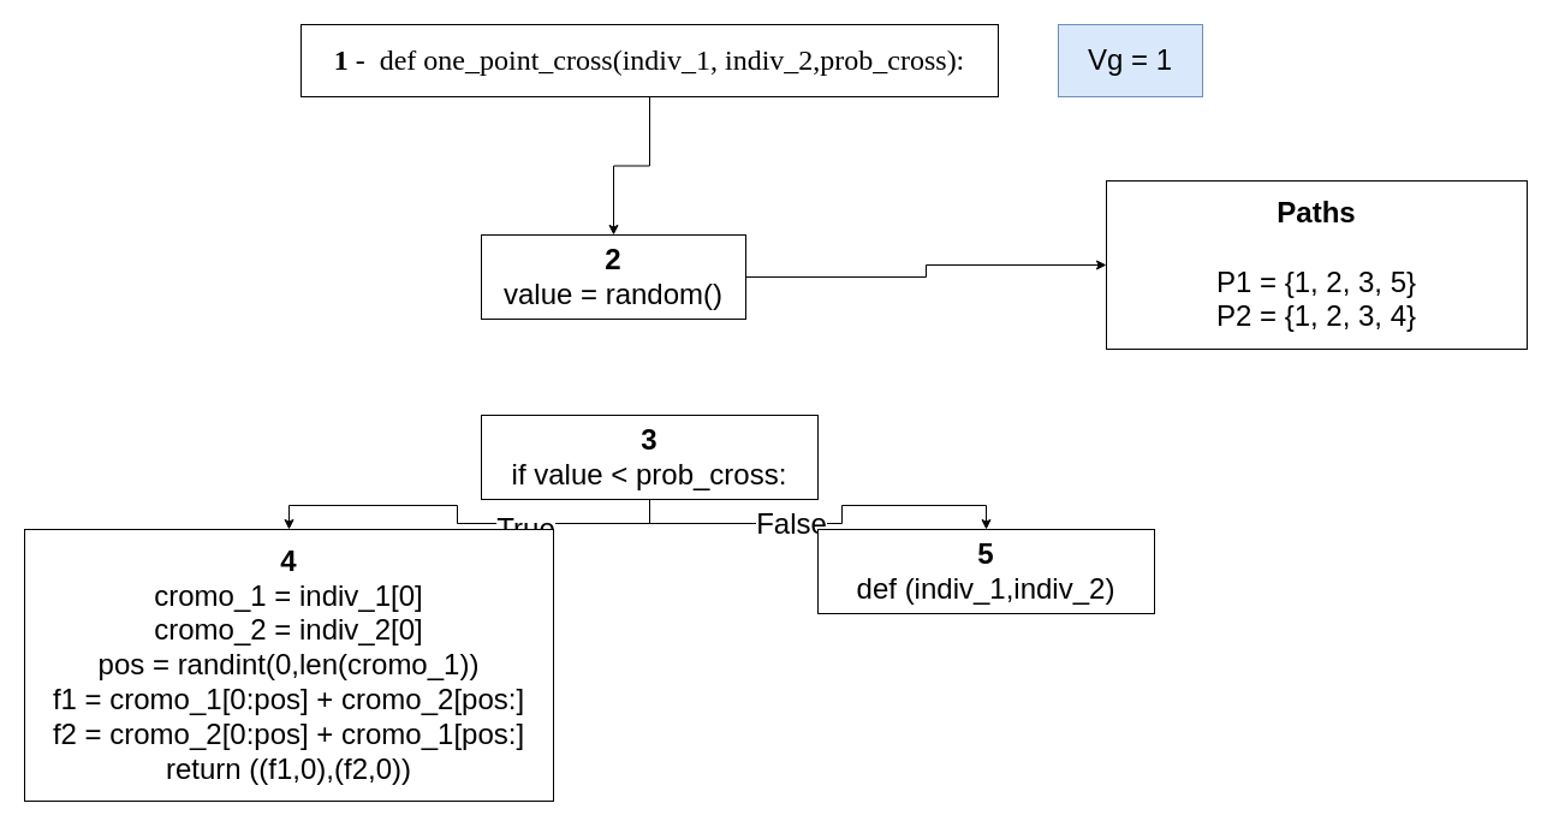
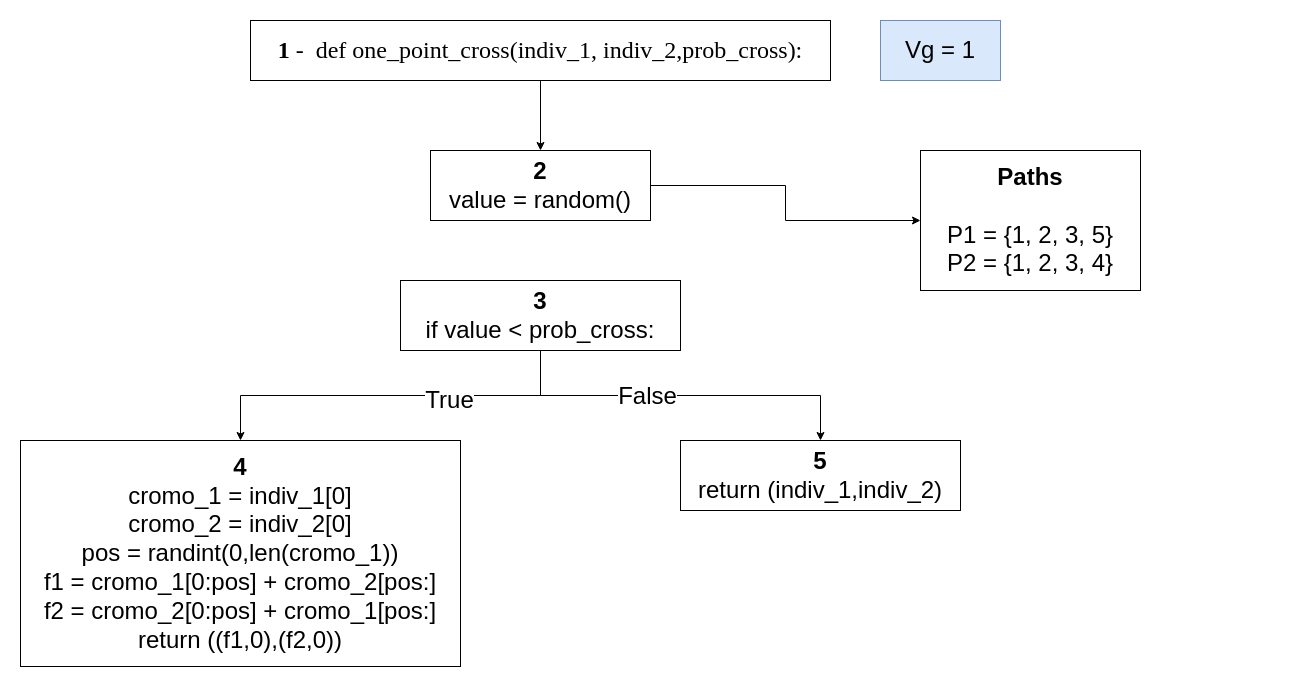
  <mxCell id="0" />
  <mxCell id="1" parent="0" />
  <mxCell id="2" style="edgeStyle=orthogonalEdgeStyle;rounded=0;orthogonalLoop=1;jettySize=auto;html=1;exitX=0.5;exitY=1;exitDx=0;exitDy=0;" parent="1" source="3" target="5" edge="1"><mxGeometry relative="1" as="geometry" /></mxCell>
  <mxCell id="3" value="&lt;p style=&quot;margin-top: 0pt ; margin-bottom: 0pt ; margin-left: 0in ; text-align: left ; direction: ltr ; unicode-bidi: embed ; word-break: normal&quot;&gt;&lt;span style=&quot;font-size: 18pt ; font-family: &amp;#34;calibri&amp;#34; ; font-weight: bold&quot;&gt;1&lt;/span&gt;&lt;span style=&quot;font-size: 18pt ; font-family: &amp;#34;calibri&amp;#34;&quot;&gt; -&amp;nbsp;&amp;nbsp;&lt;/span&gt;&lt;span style=&quot;font-family: &amp;#34;calibri&amp;#34; ; font-size: 24px&quot;&gt;def one_point_cross(indiv_1, indiv_2,prob_cross):&lt;/span&gt;&lt;/p&gt;" style="rounded=0;whiteSpace=wrap;html=1;" parent="1" vertex="1"><mxGeometry x="250" y="20" width="580" height="60" as="geometry" /></mxCell>
  <mxCell id="4" style="edgeStyle=orthogonalEdgeStyle;rounded=0;orthogonalLoop=1;jettySize=auto;html=1;" parent="1" source="5" target="14" edge="1"><mxGeometry relative="1" as="geometry" /></mxCell>
- <mxCell id="5" value="&lt;div style=&quot;font-size: 24px&quot;&gt;&lt;font style=&quot;font-size: 24px&quot;&gt;&lt;b&gt;2&lt;/b&gt;&lt;/font&gt;&lt;/div&gt;&lt;div&gt;&lt;span style=&quot;font-size: 24px&quot;&gt;value = random()&lt;/span&gt;&lt;br&gt;&lt;/div&gt;" style="rounded=0;whiteSpace=wrap;html=1;align=center;" parent="1" vertex="1"><mxGeometry x="400" y="195" width="220" height="70" as="geometry" /></mxCell>
+ <mxCell id="5" value="&lt;div style=&quot;font-size: 24px&quot;&gt;&lt;font style=&quot;font-size: 24px&quot;&gt;&lt;b&gt;2&lt;/b&gt;&lt;/font&gt;&lt;/div&gt;&lt;div&gt;&lt;span style=&quot;font-size: 24px&quot;&gt;value = random()&lt;/span&gt;&lt;br&gt;&lt;/div&gt;" style="rounded=0;whiteSpace=wrap;html=1;align=center;" parent="1" vertex="1"><mxGeometry x="430" y="150" width="220" height="70" as="geometry" /></mxCell>
  <mxCell id="6" style="edgeStyle=orthogonalEdgeStyle;rounded=0;orthogonalLoop=1;jettySize=auto;html=1;" parent="1" source="10" target="11" edge="1"><mxGeometry relative="1" as="geometry" /></mxCell>
  <mxCell id="7" value="True" style="text;html=1;resizable=0;points=[];align=center;verticalAlign=middle;labelBackgroundColor=#ffffff;fontSize=24;" parent="6" vertex="1" connectable="0"><mxGeometry x="-0.299" y="4" relative="1" as="geometry"><mxPoint as="offset" /></mxGeometry></mxCell>
  <mxCell id="8" style="edgeStyle=orthogonalEdgeStyle;rounded=0;orthogonalLoop=1;jettySize=auto;html=1;fontSize=24;" parent="1" source="10" target="12" edge="1"><mxGeometry relative="1" as="geometry" /></mxCell>
  <mxCell id="9" value="False" style="text;html=1;resizable=0;points=[];align=center;verticalAlign=middle;labelBackgroundColor=#ffffff;fontSize=24;" parent="8" vertex="1" connectable="0"><mxGeometry x="-0.184" relative="1" as="geometry"><mxPoint as="offset" /></mxGeometry></mxCell>
- <mxCell id="10" value="&lt;div style=&quot;font-size: 24px&quot;&gt;&lt;b&gt;3&lt;/b&gt;&lt;/div&gt;&lt;div&gt;&lt;span style=&quot;font-size: 24px&quot;&gt;if value &amp;lt; prob_cross:&lt;/span&gt;&lt;br&gt;&lt;/div&gt;" style="rounded=0;whiteSpace=wrap;html=1;align=center;" parent="1" vertex="1"><mxGeometry x="400" y="345" width="280" height="70" as="geometry" /></mxCell>
+ <mxCell id="10" value="&lt;div style=&quot;font-size: 24px&quot;&gt;&lt;b&gt;3&lt;/b&gt;&lt;/div&gt;&lt;div&gt;&lt;span style=&quot;font-size: 24px&quot;&gt;if value &amp;lt; prob_cross:&lt;/span&gt;&lt;br&gt;&lt;/div&gt;" style="rounded=0;whiteSpace=wrap;html=1;align=center;" parent="1" vertex="1"><mxGeometry x="400" y="280" width="280" height="70" as="geometry" /></mxCell>
  <mxCell id="11" value="&lt;div style=&quot;font-size: 24px&quot;&gt;&lt;b&gt;4&lt;/b&gt;&lt;/div&gt;&lt;div style=&quot;font-size: 24px&quot;&gt;&lt;span&gt;cromo_1 = indiv_1[0]&lt;/span&gt;&lt;/div&gt;&lt;div&gt;&lt;div&gt;&lt;span style=&quot;font-size: 24px&quot;&gt;cromo_2 = indiv_2[0]&lt;/span&gt;&lt;/div&gt;&lt;div&gt;&lt;span style=&quot;font-size: 24px&quot;&gt;pos = randint(0,len(cromo_1))&lt;/span&gt;&lt;/div&gt;&lt;div&gt;&lt;span style=&quot;font-size: 24px&quot;&gt;f1 = cromo_1[0:pos] + cromo_2[pos:]&lt;/span&gt;&lt;/div&gt;&lt;div&gt;&lt;span style=&quot;font-size: 24px&quot;&gt;f2 = cromo_2[0:pos] + cromo_1[pos:]&lt;/span&gt;&lt;/div&gt;&lt;div&gt;&lt;span style=&quot;font-size: 24px&quot;&gt;return ((f1,0),(f2,0))&lt;/span&gt;&lt;/div&gt;&lt;/div&gt;" style="rounded=0;whiteSpace=wrap;html=1;align=center;" parent="1" vertex="1"><mxGeometry x="20" y="440" width="440" height="226" as="geometry" /></mxCell>
- <mxCell id="12" value="&lt;div style=&quot;font-size: 24px&quot;&gt;&lt;b&gt;5&lt;/b&gt;&lt;/div&gt;&lt;div&gt;&lt;span style=&quot;font-size: 24px&quot;&gt;def (indiv_1,indiv_2)&lt;/span&gt;&lt;br&gt;&lt;/div&gt;" style="rounded=0;whiteSpace=wrap;html=1;align=center;" parent="1" vertex="1"><mxGeometry x="680" y="440" width="280" height="70" as="geometry" /></mxCell>
+ <mxCell id="12" value="&lt;div style=&quot;font-size: 24px&quot;&gt;&lt;b&gt;5&lt;/b&gt;&lt;/div&gt;&lt;div&gt;&lt;span style=&quot;font-size: 24px&quot;&gt;return (indiv_1,indiv_2)&lt;/span&gt;&lt;br&gt;&lt;/div&gt;" style="rounded=0;whiteSpace=wrap;html=1;align=center;" parent="1" vertex="1"><mxGeometry x="680" y="440" width="280" height="70" as="geometry" /></mxCell>
  <mxCell id="13" value="&lt;p style=&quot;margin-top: 0pt ; margin-bottom: 0pt ; margin-left: 0in ; text-align: left ; direction: ltr ; unicode-bidi: embed ; word-break: normal&quot;&gt;&lt;span style=&quot;font-size: 24px ; text-align: center&quot;&gt;Vg = 1&lt;/span&gt;&lt;br&gt;&lt;/p&gt;" style="rounded=0;whiteSpace=wrap;html=1;fillColor=#dae8fc;strokeColor=#6c8ebf;" vertex="1" parent="1"><mxGeometry x="880" y="20" width="120" height="60" as="geometry" /></mxCell>
- <mxCell id="14" value="&lt;div style=&quot;font-size: 24px&quot;&gt;&lt;div&gt;&lt;b&gt;Paths&lt;/b&gt;&lt;/div&gt;&lt;div&gt;&lt;b&gt;&lt;br&gt;&lt;/b&gt;&lt;/div&gt;&lt;div&gt;P1 = {1, 2, 3, 5}&lt;/div&gt;&lt;div&gt;P2 = {1, 2, 3, 4&lt;span&gt;}&lt;/span&gt;&lt;/div&gt;&lt;/div&gt;" style="rounded=0;whiteSpace=wrap;html=1;align=center;" vertex="1" parent="1"><mxGeometry x="920" y="150" width="350" height="140" as="geometry" /></mxCell>
+ <mxCell id="14" value="&lt;div style=&quot;font-size: 24px&quot;&gt;&lt;div&gt;&lt;b&gt;Paths&lt;/b&gt;&lt;/div&gt;&lt;div&gt;&lt;b&gt;&lt;br&gt;&lt;/b&gt;&lt;/div&gt;&lt;div&gt;P1 = {1, 2, 3, 5}&lt;/div&gt;&lt;div&gt;P2 = {1, 2, 3, 4&lt;span&gt;}&lt;/span&gt;&lt;/div&gt;&lt;/div&gt;" style="rounded=0;whiteSpace=wrap;html=1;align=center;" vertex="1" parent="1"><mxGeometry x="920" y="150" width="220" height="140" as="geometry" /></mxCell>
